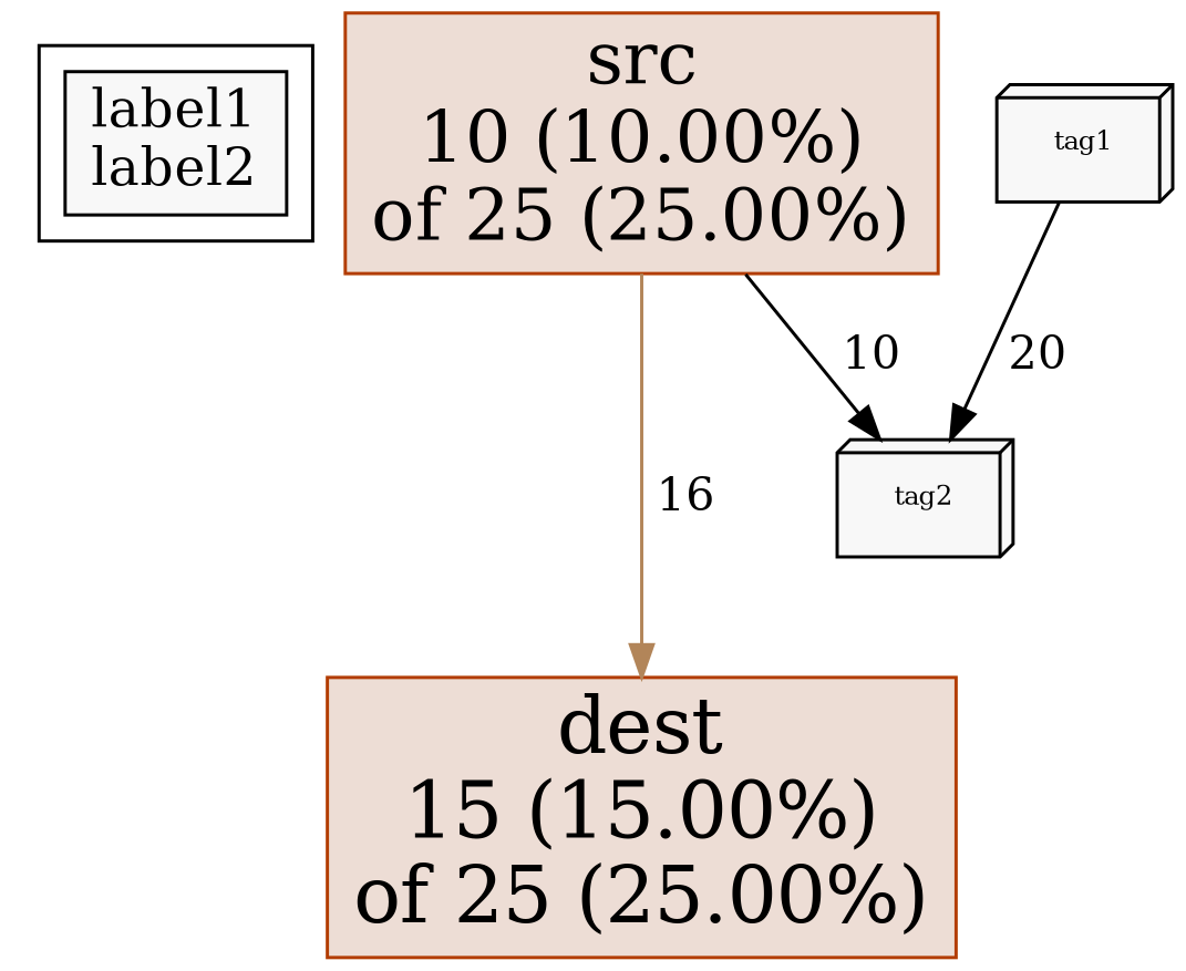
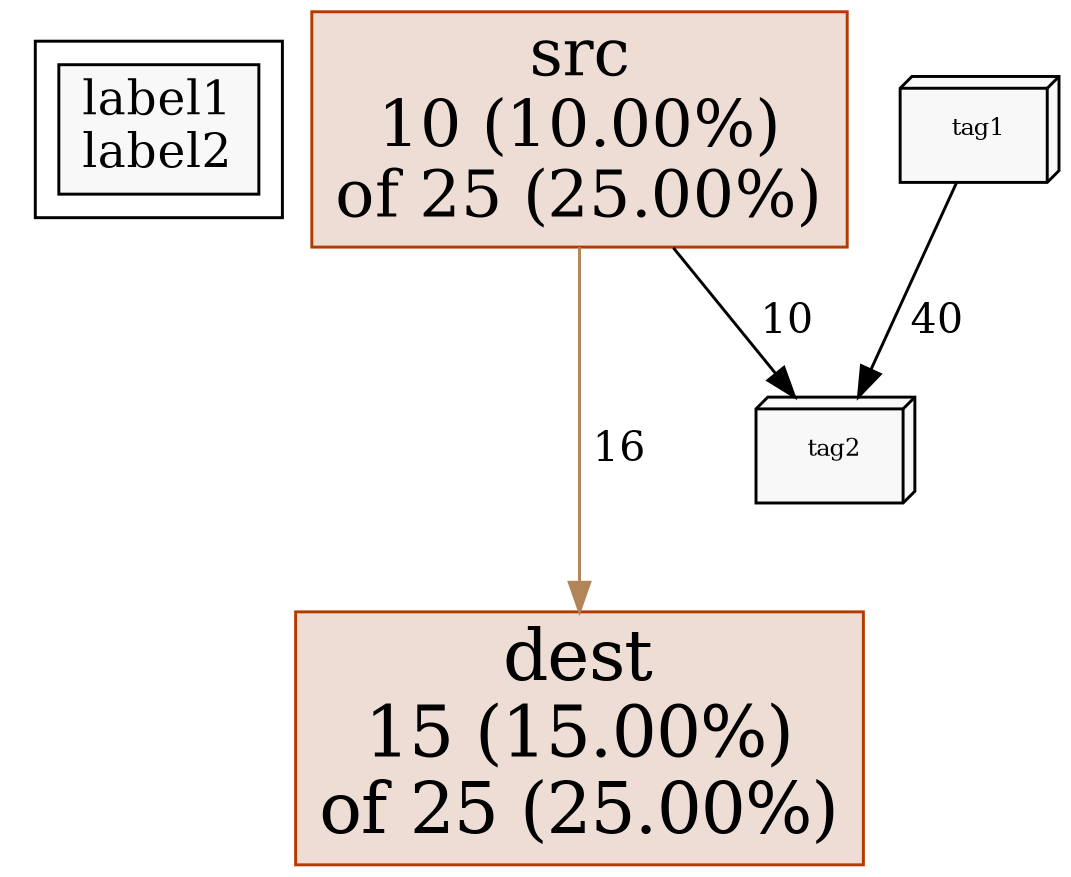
  digraph {
    node [fillcolor="#f8f8f8" fontsize=8 shape=box style=filled]
    edge [weight=100]
    n1 [fontsize=16 label="label1\llabel2\l"]
    n2 [color="#b23c00" fillcolor="#edddd5" fontsize=22 label="src\n10 (10.00%)\nof 25 (25.00%)"]
    n3 [color="#b23c00" fillcolor="#edddd5" fontsize=24 label="dest\n15 (15.00%)\nof 25 (25.00%)"]
    n4 [label=tag2 shape=box3d]
    n5 [label=tag1 shape=box3d]
    subgraph cluster_1 {
      n1
    }
    n2 -> n3 [color="#b28559" label=" 16" minlen=2 weight=11]
    n2 -> n4 [label=" 10"]
-   n5 -> n4 [label=" 20"]
+   n5 -> n4 [label=" 40"]
  }
